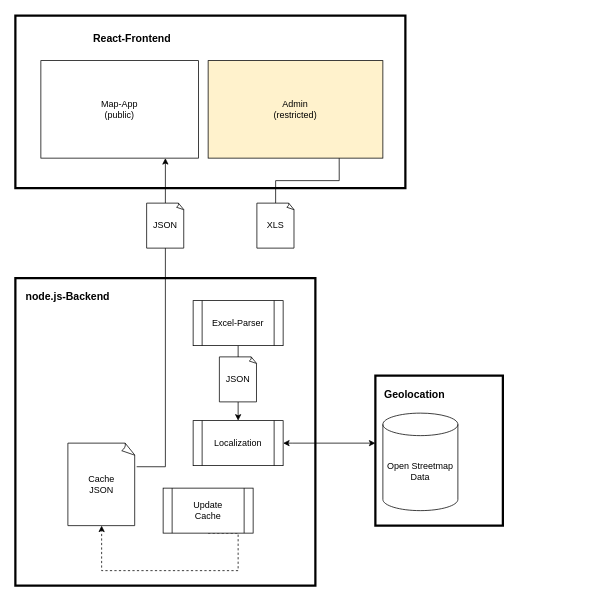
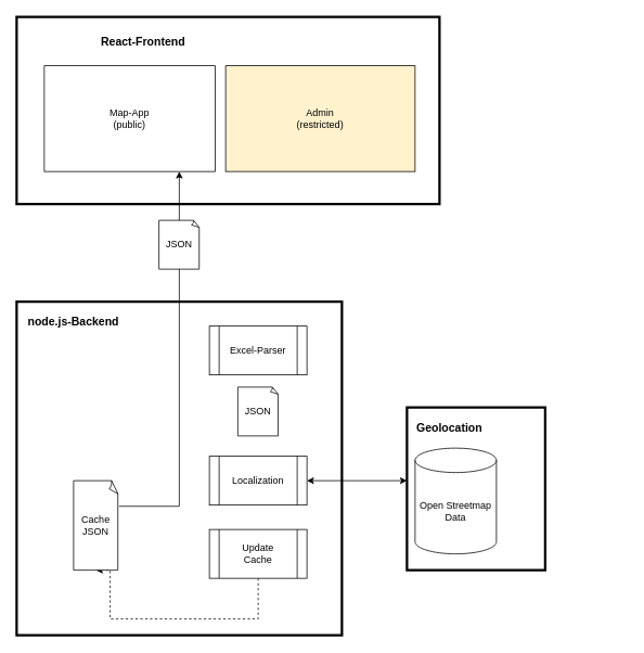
  <mxCell id="0" />
  <mxCell id="1" parent="0" />
  <mxCell id="2" value="" style="rounded=0;whiteSpace=wrap;html=1;strokeWidth=3;" parent="1" vertex="1"><mxGeometry x="20" y="370" width="400" height="410" as="geometry" /></mxCell>
  <mxCell id="3" value="" style="rounded=0;whiteSpace=wrap;html=1;strokeWidth=3;" parent="1" vertex="1"><mxGeometry x="20" y="20" width="520" height="230" as="geometry" /></mxCell>
- <mxCell id="4" value="" style="edgeStyle=orthogonalEdgeStyle;rounded=0;orthogonalLoop=1;jettySize=auto;html=1;startArrow=none;startFill=1;endArrow=none;endFill=0;exitX=0.5;exitY=0;exitDx=0;exitDy=0;entryX=0.75;entryY=1;entryDx=0;entryDy=0;" parent="1" source="23" target="8" edge="1"><mxGeometry relative="1" as="geometry"><mxPoint x="312" y="415" as="sourcePoint" /></mxGeometry></mxCell>
  <mxCell id="5" value="" style="edgeStyle=orthogonalEdgeStyle;rounded=0;orthogonalLoop=1;jettySize=auto;html=1;exitX=1;exitY=0.5;exitDx=0;exitDy=0;startArrow=classic;startFill=1;" edge="1" parent="1" source="18" target="11"><mxGeometry relative="1" as="geometry"><Array as="points"><mxPoint x="390" y="590" /><mxPoint x="390" y="590" /></Array></mxGeometry></mxCell>
  <mxCell id="6" value="node.js-Backend" style="text;html=1;strokeColor=none;fillColor=none;align=left;verticalAlign=middle;whiteSpace=wrap;rounded=0;fontStyle=1;fontSize=14;" parent="1" vertex="1"><mxGeometry x="32" y="380" width="260" height="30" as="geometry" /></mxCell>
  <mxCell id="7" value="Map-App&lt;br&gt;(public)" style="rounded=0;whiteSpace=wrap;html=1;" parent="1" vertex="1"><mxGeometry x="54" y="80" width="210" height="130" as="geometry" /></mxCell>
  <mxCell id="8" value="Admin&lt;br&gt;(restricted)" style="rounded=0;whiteSpace=wrap;html=1;fillColor=#fff2cc;" parent="1" vertex="1"><mxGeometry x="277" y="80" width="233" height="130" as="geometry" /></mxCell>
  <mxCell id="9" value="React-Frontend" style="text;html=1;strokeColor=none;fillColor=none;align=left;verticalAlign=middle;whiteSpace=wrap;rounded=0;fontStyle=1;fontSize=14;" parent="1" vertex="1"><mxGeometry x="122" y="35" width="126" height="30" as="geometry" /></mxCell>
  <mxCell id="10" value="" style="edgeStyle=orthogonalEdgeStyle;rounded=0;orthogonalLoop=1;jettySize=auto;html=1;exitX=0.5;exitY=0;exitDx=0;exitDy=0;startArrow=none;" parent="1" source="12" edge="1"><mxGeometry relative="1" as="geometry"><mxPoint x="220" y="210" as="targetPoint" /><Array as="points"><mxPoint x="220" y="210" /></Array></mxGeometry></mxCell>
  <mxCell id="11" value="" style="rounded=0;whiteSpace=wrap;html=1;strokeWidth=3;" vertex="1" parent="1"><mxGeometry x="500" y="500" width="170" height="200" as="geometry" /></mxCell>
  <mxCell id="12" value="JSON" style="whiteSpace=wrap;html=1;shape=mxgraph.basic.document" vertex="1" parent="1"><mxGeometry x="195" y="270" width="50" height="60" as="geometry" /></mxCell>
  <mxCell id="13" value="" style="edgeStyle=orthogonalEdgeStyle;rounded=0;orthogonalLoop=1;jettySize=auto;html=1;exitX=1.019;exitY=0.286;exitDx=0;exitDy=0;endArrow=none;exitPerimeter=0;endFill=0;" edge="1" parent="1" source="21" target="12"><mxGeometry relative="1" as="geometry"><mxPoint x="85" y="620" as="sourcePoint" /><mxPoint x="249" y="190" as="targetPoint" /></mxGeometry></mxCell>
- <mxCell id="14" value="" style="edgeStyle=orthogonalEdgeStyle;rounded=0;orthogonalLoop=1;jettySize=auto;html=1;entryX=0.5;entryY=0;entryDx=0;entryDy=0;" edge="1" parent="1" source="17" target="18"><mxGeometry relative="1" as="geometry"><mxPoint x="312" y="475" as="sourcePoint" /><mxPoint x="312" y="600" as="targetPoint" /></mxGeometry></mxCell>
  <mxCell id="15" value="JSON" style="whiteSpace=wrap;html=1;shape=mxgraph.basic.document" vertex="1" parent="1"><mxGeometry x="292" y="475" width="50" height="60" as="geometry" /></mxCell>
  <mxCell id="16" value="Open Streetmap&lt;br&gt;Data" style="shape=cylinder3;whiteSpace=wrap;html=1;boundedLbl=1;backgroundOutline=1;size=15;" vertex="1" parent="1"><mxGeometry x="510" y="550" width="100" height="130" as="geometry" /></mxCell>
  <mxCell id="17" value="Excel-Parser" style="shape=process;whiteSpace=wrap;html=1;backgroundOutline=1;" vertex="1" parent="1"><mxGeometry x="257" y="400" width="120" height="60" as="geometry" /></mxCell>
  <mxCell id="18" value="Localization" style="shape=process;whiteSpace=wrap;html=1;backgroundOutline=1;" vertex="1" parent="1"><mxGeometry x="257" y="560" width="120" height="60" as="geometry" /></mxCell>
  <mxCell id="19" style="edgeStyle=orthogonalEdgeStyle;rounded=0;orthogonalLoop=1;jettySize=auto;html=1;exitX=0.5;exitY=1;exitDx=0;exitDy=0;entryX=0.5;entryY=1;entryDx=0;entryDy=0;entryPerimeter=0;startArrow=none;startFill=0;dashed=1;" edge="1" parent="1" source="20" target="21"><mxGeometry relative="1" as="geometry"><mxPoint x="135" y="685" as="targetPoint" /><Array as="points"><mxPoint x="317" y="760" /><mxPoint x="135" y="760" /></Array></mxGeometry></mxCell>
- <mxCell id="20" value="Update&lt;br&gt;Cache" style="shape=process;whiteSpace=wrap;html=1;backgroundOutline=1;" vertex="1" parent="1"><mxGeometry x="217" y="650" width="120" height="60" as="geometry" /></mxCell>
- <mxCell id="21" value="Cache&lt;br&gt;JSON" style="whiteSpace=wrap;html=1;shape=mxgraph.basic.document" vertex="1" parent="1"><mxGeometry x="90" y="590" width="90" height="110" as="geometry" /></mxCell>
+ <mxCell id="20" value="Update&lt;br&gt;Cache" style="shape=process;whiteSpace=wrap;html=1;backgroundOutline=1;" vertex="1" parent="1"><mxGeometry x="257" y="650" width="120" height="60" as="geometry" /></mxCell>
+ <mxCell id="21" value="Cache&lt;br&gt;JSON" style="whiteSpace=wrap;html=1;shape=mxgraph.basic.document" vertex="1" parent="1"><mxGeometry x="90" y="590" width="55" height="110" as="geometry" /></mxCell>
  <mxCell id="22" value="Geolocation" style="text;html=1;strokeColor=none;fillColor=none;align=left;verticalAlign=middle;whiteSpace=wrap;rounded=0;fontStyle=1;fontSize=14;" vertex="1" parent="1"><mxGeometry x="510" y="510" width="260" height="30" as="geometry" /></mxCell>
- <mxCell id="23" value="XLS" style="whiteSpace=wrap;html=1;shape=mxgraph.basic.document" vertex="1" parent="1"><mxGeometry x="342" y="270" width="50" height="60" as="geometry" /></mxCell>
